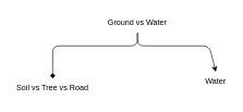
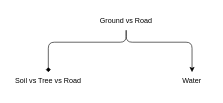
  <mxCell id="0" />
  <mxCell id="1" parent="0" />
  <mxCell id="2" style="edgeStyle=none;html=1;exitX=0.5;exitY=1;exitDx=0;exitDy=0;entryX=0.5;entryY=0;entryDx=0;entryDy=0;endArrow=diamond;" edge="1" parent="1" source="4" target="5"><mxGeometry relative="1" as="geometry"><Array as="points"><mxPoint x="210" y="70" /><mxPoint x="80" y="70" /></Array></mxGeometry></mxCell>
  <mxCell id="3" style="edgeStyle=none;html=1;exitX=0.5;exitY=1;exitDx=0;exitDy=0;entryX=0.5;entryY=0;entryDx=0;entryDy=0;" edge="1" parent="1" source="4" target="6"><mxGeometry relative="1" as="geometry"><Array as="points"><mxPoint x="210" y="70" /><mxPoint x="320" y="70" /></Array></mxGeometry></mxCell>
- <mxCell id="4" value="Ground vs Water" style="text;html=1;strokeColor=none;fillColor=none;align=center;verticalAlign=middle;whiteSpace=wrap;rounded=0;" vertex="1" parent="1"><mxGeometry x="150" y="20" width="120" height="30" as="geometry" /></mxCell>
+ <mxCell id="4" value="Ground vs Road" style="text;html=1;strokeColor=none;fillColor=none;align=center;verticalAlign=middle;whiteSpace=wrap;rounded=0;" vertex="1" parent="1"><mxGeometry x="150" y="20" width="120" height="30" as="geometry" /></mxCell>
  <mxCell id="5" value="Soil vs Tree vs Road" style="text;html=1;strokeColor=none;fillColor=none;align=center;verticalAlign=middle;whiteSpace=wrap;rounded=0;" vertex="1" parent="1"><mxGeometry x="20" y="120" width="120" height="30" as="geometry" /></mxCell>
- <mxCell id="6" value="Water" style="text;html=1;strokeColor=none;fillColor=none;align=center;verticalAlign=middle;whiteSpace=wrap;rounded=0;" vertex="1" parent="1"><mxGeometry x="300" y="110" width="60" height="30" as="geometry" /></mxCell>
+ <mxCell id="6" value="Water" style="text;html=1;strokeColor=none;fillColor=none;align=center;verticalAlign=middle;whiteSpace=wrap;rounded=0;" vertex="1" parent="1"><mxGeometry x="290" y="120" width="60" height="30" as="geometry" /></mxCell>
